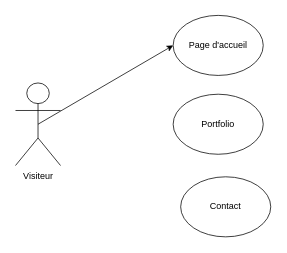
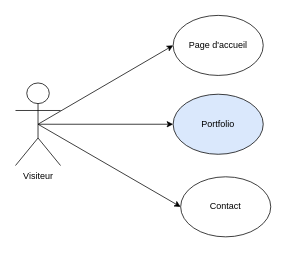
  <mxCell id="0" />
  <mxCell id="1" parent="0" />
  <mxCell id="2" value="Visiteur" style="shape=umlActor;verticalLabelPosition=bottom;verticalAlign=top;html=1;outlineConnect=0;" vertex="1" parent="1"><mxGeometry x="20" y="110" width="60" height="110" as="geometry" /></mxCell>
  <mxCell id="3" value="" style="endArrow=classic;html=1;rounded=0;entryX=0;entryY=0.5;entryDx=0;entryDy=0;exitX=0.5;exitY=0.5;exitDx=0;exitDy=0;exitPerimeter=0;" edge="1" parent="1" source="2" target="6"><mxGeometry width="50" height="50" relative="1" as="geometry"><mxPoint x="80" y="120" as="sourcePoint" /><mxPoint x="210" y="60" as="targetPoint" /></mxGeometry></mxCell>
+ <mxCell id="4" value="" style="endArrow=classic;html=1;rounded=0;entryX=0;entryY=0.5;entryDx=0;entryDy=0;exitX=0.5;exitY=0.5;exitDx=0;exitDy=0;exitPerimeter=0;" edge="1" parent="1" source="2" target="7"><mxGeometry width="50" height="50" relative="1" as="geometry"><mxPoint x="90" y="170" as="sourcePoint" /><mxPoint x="210" y="170" as="targetPoint" /></mxGeometry></mxCell>
+ <mxCell id="5" value="" style="endArrow=classic;html=1;rounded=0;entryX=0;entryY=0.5;entryDx=0;entryDy=0;exitX=0.5;exitY=0.5;exitDx=0;exitDy=0;exitPerimeter=0;" edge="1" parent="1" source="2" target="8"><mxGeometry width="50" height="50" relative="1" as="geometry"><mxPoint x="100" y="210" as="sourcePoint" /><mxPoint x="230" y="230" as="targetPoint" /><Array as="points" /></mxGeometry></mxCell>
  <mxCell id="6" value="Page d'accueil" style="ellipse;whiteSpace=wrap;html=1;" vertex="1" parent="1"><mxGeometry x="230" y="20" width="120" height="80" as="geometry" /></mxCell>
- <mxCell id="7" value="Portfolio" style="ellipse;whiteSpace=wrap;html=1;" vertex="1" parent="1"><mxGeometry x="230" y="125" width="120" height="80" as="geometry" /></mxCell>
+ <mxCell id="7" value="Portfolio" style="ellipse;whiteSpace=wrap;html=1;fillColor=#dae8fc;" vertex="1" parent="1"><mxGeometry x="230" y="125" width="120" height="80" as="geometry" /></mxCell>
  <mxCell id="8" value="Contact" style="ellipse;whiteSpace=wrap;html=1;" vertex="1" parent="1"><mxGeometry x="240" y="235" width="120" height="80" as="geometry" /></mxCell>
